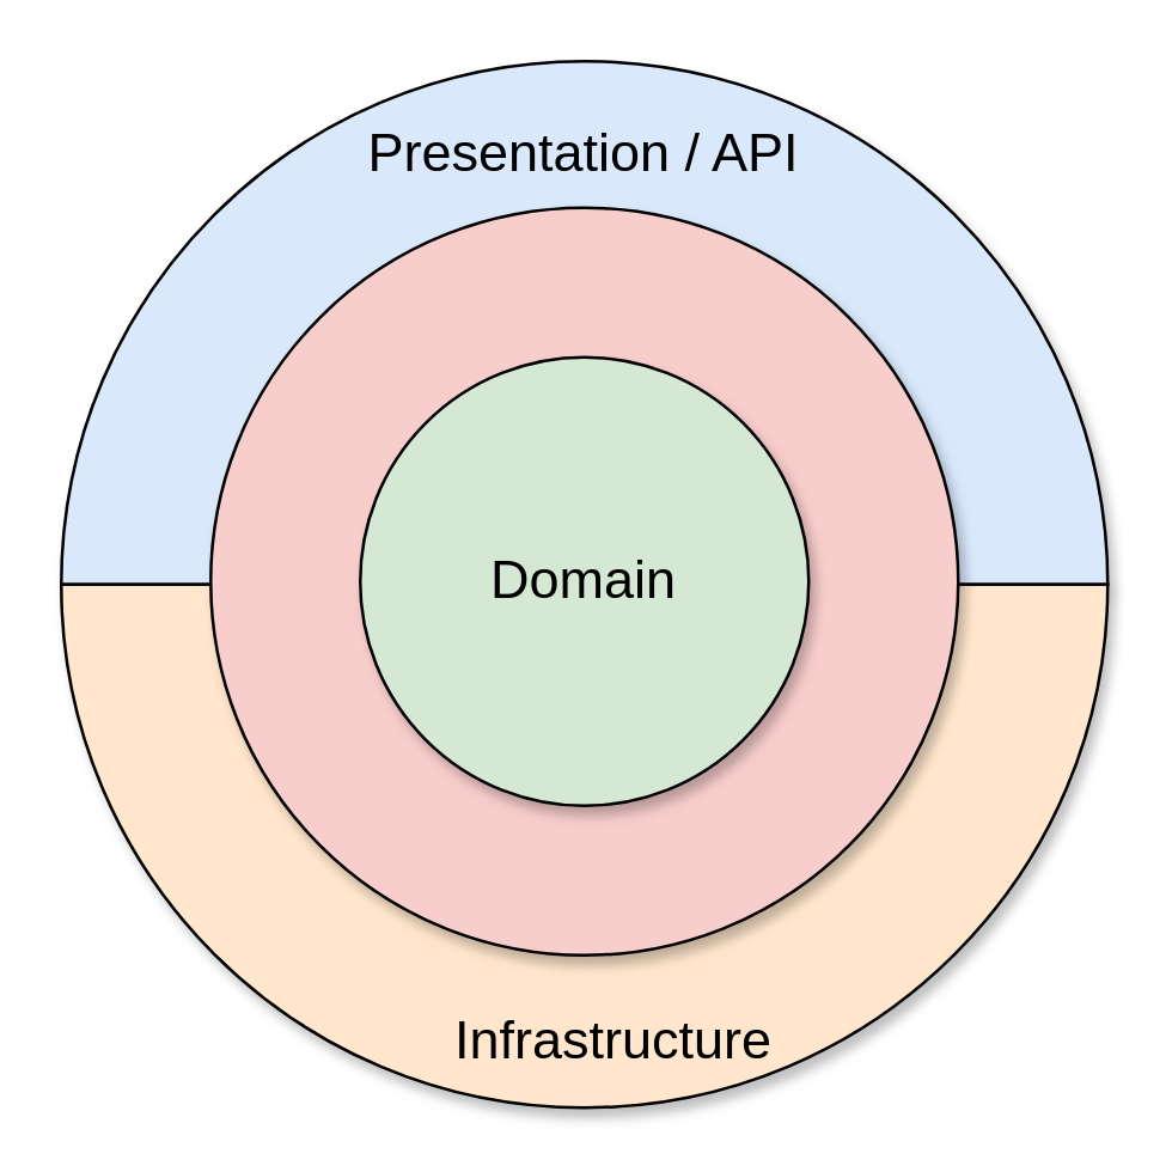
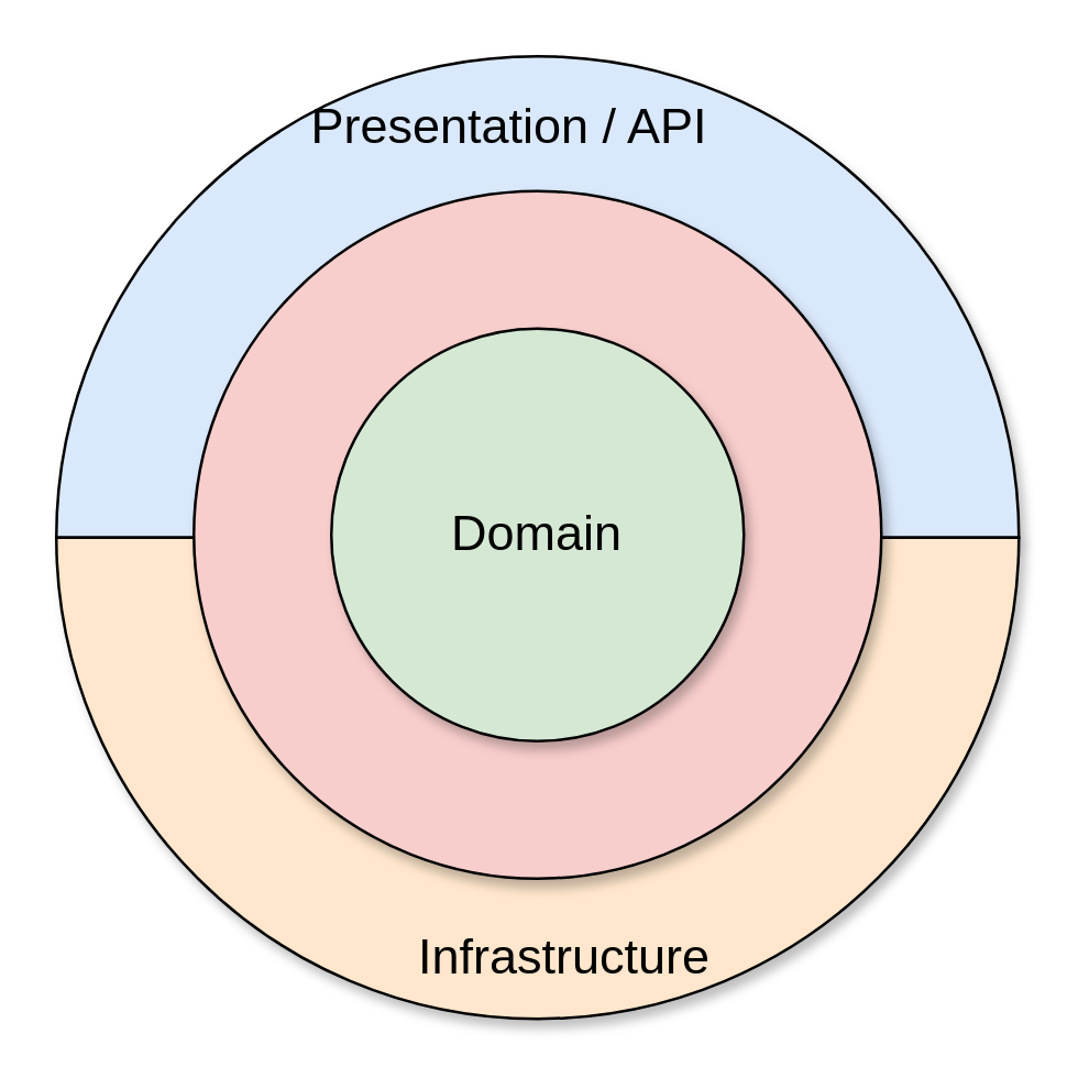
  <mxCell id="0" />
  <mxCell id="1" parent="0" />
  <mxCell id="2" value="" style="verticalLabelPosition=bottom;verticalAlign=top;html=1;shape=mxgraph.basic.half_circle;fontSize=18;strokeColor=#000000;direction=west;fillColor=#dae8fc;shadow=1;sketch=0;" vertex="1" parent="1"><mxGeometry x="20" y="20" width="350" height="175" as="geometry" /></mxCell>
  <mxCell id="3" value="" style="verticalLabelPosition=bottom;verticalAlign=top;html=1;shape=mxgraph.basic.half_circle;fontSize=18;strokeColor=#000000;fillColor=#ffe6cc;shadow=1;sketch=0;" vertex="1" parent="1"><mxGeometry x="20" y="195" width="350" height="175" as="geometry" /></mxCell>
  <mxCell id="4" value="" style="ellipse;whiteSpace=wrap;html=1;aspect=fixed;fillColor=#f8cecc;strokeColor=#000000;shadow=1;sketch=0;" vertex="1" parent="1"><mxGeometry x="70" y="69" width="250" height="250" as="geometry" /></mxCell>
  <mxCell id="5" value="" style="ellipse;whiteSpace=wrap;html=1;aspect=fixed;fillColor=#d5e8d4;strokeColor=#000000;shadow=1;sketch=0;" vertex="1" parent="1"><mxGeometry x="120" y="119" width="150" height="150" as="geometry" /></mxCell>
- <mxCell id="6" value="Presentation / API" style="text;html=1;strokeColor=none;fillColor=none;align=center;verticalAlign=middle;whiteSpace=wrap;rounded=0;fontStyle=0;fontSize=18;shadow=1;sketch=0;" vertex="1" parent="1"><mxGeometry x="85" y="36" width="220" height="30" as="geometry" /></mxCell>
+ <mxCell id="6" value="Presentation / API" style="text;html=1;strokeColor=none;fillColor=none;align=center;verticalAlign=middle;whiteSpace=wrap;rounded=0;fontStyle=0;fontSize=18;shadow=1;sketch=0;" vertex="1" parent="1"><mxGeometry x="75" y="31" width="220" height="30" as="geometry" /></mxCell>
  <mxCell id="7" value="Domain" style="text;html=1;strokeColor=none;fillColor=none;align=center;verticalAlign=middle;whiteSpace=wrap;rounded=0;fontStyle=0;fontSize=18;shadow=1;sketch=0;" vertex="1" parent="1"><mxGeometry x="85" y="179" width="220" height="30" as="geometry" /></mxCell>
  <mxCell id="8" value="Infrastructure" style="text;html=1;strokeColor=none;fillColor=none;align=center;verticalAlign=middle;whiteSpace=wrap;rounded=0;fontStyle=0;fontSize=18;shadow=1;sketch=0;" vertex="1" parent="1"><mxGeometry x="95" y="333" width="220" height="30" as="geometry" /></mxCell>
